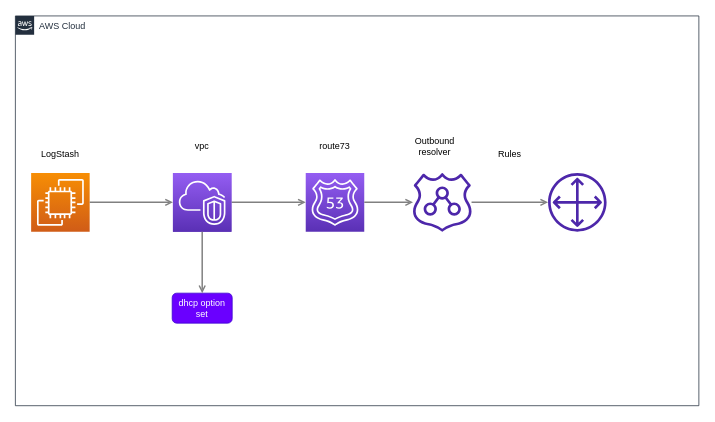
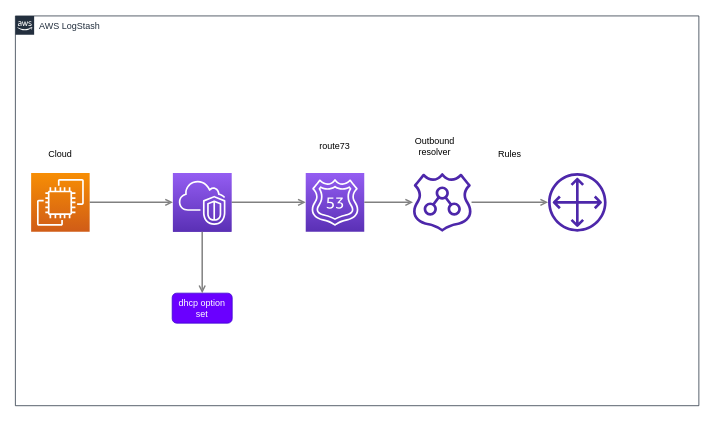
  <mxCell id="0" />
  <mxCell id="1" parent="0" />
- <mxCell id="2" value="AWS Cloud" style="points=[[0,0],[0.25,0],[0.5,0],[0.75,0],[1,0],[1,0.25],[1,0.5],[1,0.75],[1,1],[0.75,1],[0.5,1],[0.25,1],[0,1],[0,0.75],[0,0.5],[0,0.25]];outlineConnect=0;gradientColor=none;html=1;whiteSpace=wrap;fontSize=12;fontStyle=0;shape=mxgraph.aws4.group;grIcon=mxgraph.aws4.group_aws_cloud_alt;strokeColor=#232F3E;fillColor=none;verticalAlign=top;align=left;spacingLeft=30;fontColor=#232F3E;dashed=0;labelBackgroundColor=#ffffff;container=1;pointerEvents=0;collapsible=0;recursiveResize=0;" parent="1" vertex="1"><mxGeometry x="20" y="20.5" width="911" height="519.5" as="geometry" /></mxCell>
+ <mxCell id="2" value="AWS LogStash" style="points=[[0,0],[0.25,0],[0.5,0],[0.75,0],[1,0],[1,0.25],[1,0.5],[1,0.75],[1,1],[0.75,1],[0.5,1],[0.25,1],[0,1],[0,0.75],[0,0.5],[0,0.25]];outlineConnect=0;gradientColor=none;html=1;whiteSpace=wrap;fontSize=12;fontStyle=0;shape=mxgraph.aws4.group;grIcon=mxgraph.aws4.group_aws_cloud_alt;strokeColor=#232F3E;fillColor=none;verticalAlign=top;align=left;spacingLeft=30;fontColor=#232F3E;dashed=0;labelBackgroundColor=#ffffff;container=1;pointerEvents=0;collapsible=0;recursiveResize=0;" parent="1" vertex="1"><mxGeometry x="20" y="20.5" width="911" height="519.5" as="geometry" /></mxCell>
  <mxCell id="3" value="" style="sketch=0;points=[[0,0,0],[0.25,0,0],[0.5,0,0],[0.75,0,0],[1,0,0],[0,1,0],[0.25,1,0],[0.5,1,0],[0.75,1,0],[1,1,0],[0,0.25,0],[0,0.5,0],[0,0.75,0],[1,0.25,0],[1,0.5,0],[1,0.75,0]];outlineConnect=0;fontColor=#232F3E;gradientColor=#945DF2;gradientDirection=north;fillColor=#5A30B5;strokeColor=#ffffff;dashed=0;verticalLabelPosition=bottom;verticalAlign=top;align=center;html=1;fontSize=12;fontStyle=0;aspect=fixed;shape=mxgraph.aws4.resourceIcon;resIcon=mxgraph.aws4.route_53;" parent="2" vertex="1"><mxGeometry x="387" y="209.5" width="78" height="78" as="geometry" /></mxCell>
  <mxCell id="4" value="" style="sketch=0;outlineConnect=0;fontColor=#232F3E;gradientColor=none;fillColor=#4D27AA;strokeColor=none;dashed=0;verticalLabelPosition=bottom;verticalAlign=top;align=center;html=1;fontSize=12;fontStyle=0;aspect=fixed;pointerEvents=1;shape=mxgraph.aws4.route_53_resolver;" parent="2" vertex="1"><mxGeometry x="530" y="209.5" width="78" height="78" as="geometry" /></mxCell>
  <mxCell id="5" value="" style="sketch=0;points=[[0,0,0],[0.25,0,0],[0.5,0,0],[0.75,0,0],[1,0,0],[0,1,0],[0.25,1,0],[0.5,1,0],[0.75,1,0],[1,1,0],[0,0.25,0],[0,0.5,0],[0,0.75,0],[1,0.25,0],[1,0.5,0],[1,0.75,0]];outlineConnect=0;fontColor=#232F3E;gradientColor=#F78E04;gradientDirection=north;fillColor=#D05C17;strokeColor=#ffffff;dashed=0;verticalLabelPosition=bottom;verticalAlign=top;align=center;html=1;fontSize=12;fontStyle=0;aspect=fixed;shape=mxgraph.aws4.resourceIcon;resIcon=mxgraph.aws4.ec2;" parent="2" vertex="1"><mxGeometry x="21" y="209.5" width="78" height="78" as="geometry" /></mxCell>
- <mxCell id="6" value="LogStash" style="text;html=1;strokeColor=none;fillColor=none;align=center;verticalAlign=middle;whiteSpace=wrap;rounded=0;" parent="2" vertex="1"><mxGeometry x="30" y="169.5" width="60" height="30" as="geometry" /></mxCell>
+ <mxCell id="6" value="Cloud" style="text;html=1;strokeColor=none;fillColor=none;align=center;verticalAlign=middle;whiteSpace=wrap;rounded=0;" parent="2" vertex="1"><mxGeometry x="30" y="169.5" width="60" height="30" as="geometry" /></mxCell>
  <mxCell id="7" value="Outbound resolver" style="text;html=1;strokeColor=none;fillColor=none;align=center;verticalAlign=middle;whiteSpace=wrap;rounded=0;" parent="2" vertex="1"><mxGeometry x="529" y="159.5" width="60" height="30" as="geometry" /></mxCell>
  <mxCell id="8" value="" style="sketch=0;outlineConnect=0;fontColor=#232F3E;gradientColor=none;fillColor=#4D27AA;strokeColor=none;dashed=0;verticalLabelPosition=bottom;verticalAlign=top;align=center;html=1;fontSize=12;fontStyle=0;aspect=fixed;pointerEvents=1;shape=mxgraph.aws4.customer_gateway;" parent="2" vertex="1"><mxGeometry x="710" y="209.5" width="78" height="78" as="geometry" /></mxCell>
  <mxCell id="9" style="edgeStyle=orthogonalEdgeStyle;rounded=0;orthogonalLoop=1;jettySize=auto;html=1;startArrow=none;startFill=0;endArrow=open;endFill=0;strokeColor=#808080;strokeWidth=2;" parent="2" source="4" target="8" edge="1"><mxGeometry relative="1" as="geometry"><Array as="points" /><mxPoint x="366" y="169.5" as="sourcePoint" /><mxPoint x="435" y="289.516" as="targetPoint" /></mxGeometry></mxCell>
  <mxCell id="10" value="Rules" style="text;html=1;strokeColor=none;fillColor=none;align=center;verticalAlign=middle;whiteSpace=wrap;rounded=0;" parent="2" vertex="1"><mxGeometry x="629" y="169.5" width="60" height="30" as="geometry" /></mxCell>
  <mxCell id="11" value="" style="sketch=0;points=[[0,0,0],[0.25,0,0],[0.5,0,0],[0.75,0,0],[1,0,0],[0,1,0],[0.25,1,0],[0.5,1,0],[0.75,1,0],[1,1,0],[0,0.25,0],[0,0.5,0],[0,0.75,0],[1,0.25,0],[1,0.5,0],[1,0.75,0]];outlineConnect=0;fontColor=#232F3E;gradientColor=#945DF2;gradientDirection=north;fillColor=#5A30B5;strokeColor=#ffffff;dashed=0;verticalLabelPosition=bottom;verticalAlign=top;align=center;html=1;fontSize=12;fontStyle=0;aspect=fixed;shape=mxgraph.aws4.resourceIcon;resIcon=mxgraph.aws4.vpc;" parent="2" vertex="1"><mxGeometry x="210" y="209.5" width="78" height="78" as="geometry" /></mxCell>
  <mxCell id="12" style="edgeStyle=orthogonalEdgeStyle;rounded=0;orthogonalLoop=1;jettySize=auto;html=1;startArrow=none;startFill=0;endArrow=open;endFill=0;strokeColor=#808080;strokeWidth=2;exitX=1;exitY=0.5;exitDx=0;exitDy=0;exitPerimeter=0;" parent="2" source="3" target="4" edge="1"><mxGeometry relative="1" as="geometry"><mxPoint x="387" y="79" as="sourcePoint" /><mxPoint x="580" y="79" as="targetPoint" /></mxGeometry></mxCell>
  <mxCell id="13" style="edgeStyle=orthogonalEdgeStyle;rounded=0;orthogonalLoop=1;jettySize=auto;html=1;startArrow=none;startFill=0;endArrow=open;endFill=0;strokeColor=#808080;strokeWidth=2;entryX=0;entryY=0.5;entryDx=0;entryDy=0;entryPerimeter=0;" parent="2" source="5" target="11" edge="1"><mxGeometry relative="1" as="geometry"><mxPoint x="204" y="79.5" as="sourcePoint" /><mxPoint x="200" y="79.5" as="targetPoint" /><Array as="points" /></mxGeometry></mxCell>
  <mxCell id="14" style="edgeStyle=orthogonalEdgeStyle;rounded=0;orthogonalLoop=1;jettySize=auto;html=1;startArrow=none;startFill=0;endArrow=open;endFill=0;strokeColor=#808080;strokeWidth=2;exitX=1;exitY=0.5;exitDx=0;exitDy=0;exitPerimeter=0;entryX=0;entryY=0.5;entryDx=0;entryDy=0;entryPerimeter=0;" parent="2" source="11" target="3" edge="1"><mxGeometry relative="1" as="geometry"><mxPoint x="300" y="359.5" as="sourcePoint" /><mxPoint x="300" y="461.5" as="targetPoint" /></mxGeometry></mxCell>
  <mxCell id="15" value="dhcp option set" style="rounded=1;whiteSpace=wrap;html=1;fillColor=#6a00ff;fontColor=#ffffff;strokeColor=#3700CC;" parent="2" vertex="1"><mxGeometry x="209" y="369.5" width="80" height="40" as="geometry" /></mxCell>
- <mxCell id="16" value="vpc" style="text;html=1;strokeColor=none;fillColor=none;align=center;verticalAlign=middle;whiteSpace=wrap;rounded=0;" parent="2" vertex="1"><mxGeometry x="219" y="159.5" width="60" height="30" as="geometry" /></mxCell>
  <mxCell id="17" value="route73" style="text;html=1;strokeColor=none;fillColor=none;align=center;verticalAlign=middle;whiteSpace=wrap;rounded=0;" parent="2" vertex="1"><mxGeometry x="396" y="159.5" width="60" height="30" as="geometry" /></mxCell>
  <mxCell id="18" value="" style="sketch=0;points=[[0,0,0],[0.25,0,0],[0.5,0,0],[0.75,0,0],[1,0,0],[0,1,0],[0.25,1,0],[0.5,1,0],[0.75,1,0],[1,1,0],[0,0.25,0],[0,0.5,0],[0,0.75,0],[1,0.25,0],[1,0.5,0],[1,0.75,0]];outlineConnect=0;fontColor=#232F3E;gradientColor=#945DF2;gradientDirection=north;fillColor=#5A30B5;strokeColor=#ffffff;dashed=0;verticalLabelPosition=bottom;verticalAlign=top;align=center;html=1;fontSize=12;fontStyle=0;aspect=fixed;shape=mxgraph.aws4.resourceIcon;resIcon=mxgraph.aws4.vpc;" parent="1" vertex="1"><mxGeometry x="230" y="230" width="78" height="78" as="geometry" /></mxCell>
  <mxCell id="19" style="edgeStyle=orthogonalEdgeStyle;rounded=0;orthogonalLoop=1;jettySize=auto;html=1;startArrow=none;startFill=0;endArrow=open;endFill=0;strokeColor=#808080;strokeWidth=2;entryX=0.5;entryY=0;entryDx=0;entryDy=0;exitX=0.5;exitY=1;exitDx=0;exitDy=0;exitPerimeter=0;" parent="1" source="18" target="15" edge="1"><mxGeometry relative="1" as="geometry"><mxPoint x="310" y="340" as="sourcePoint" /><mxPoint x="421" y="340" as="targetPoint" /><Array as="points" /></mxGeometry></mxCell>
